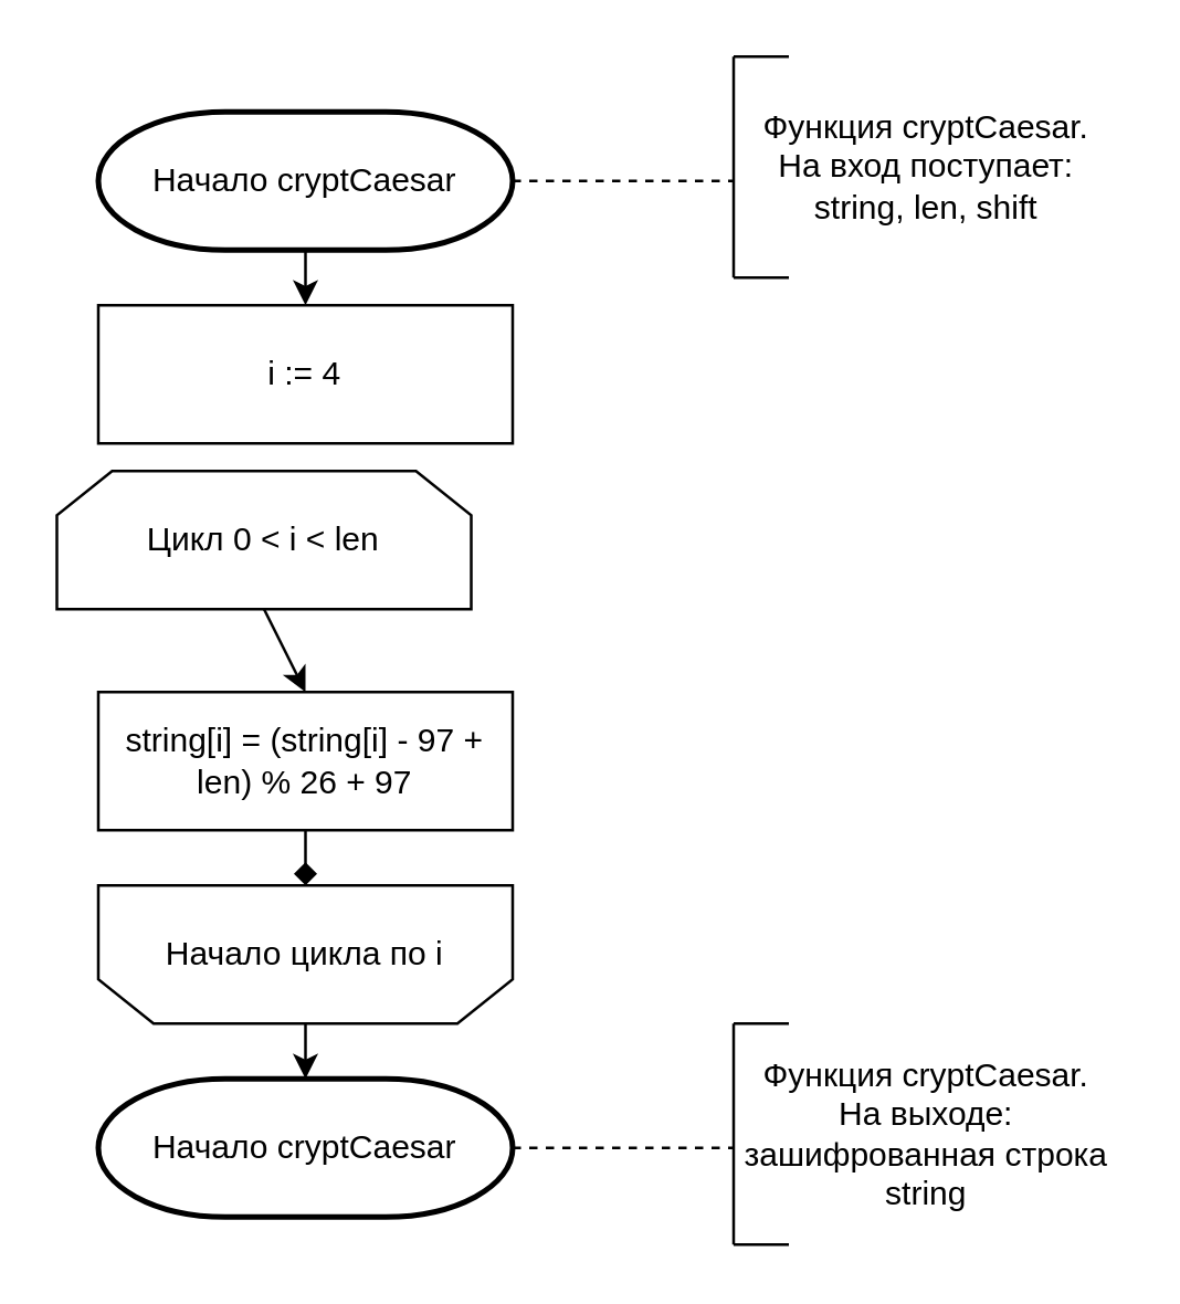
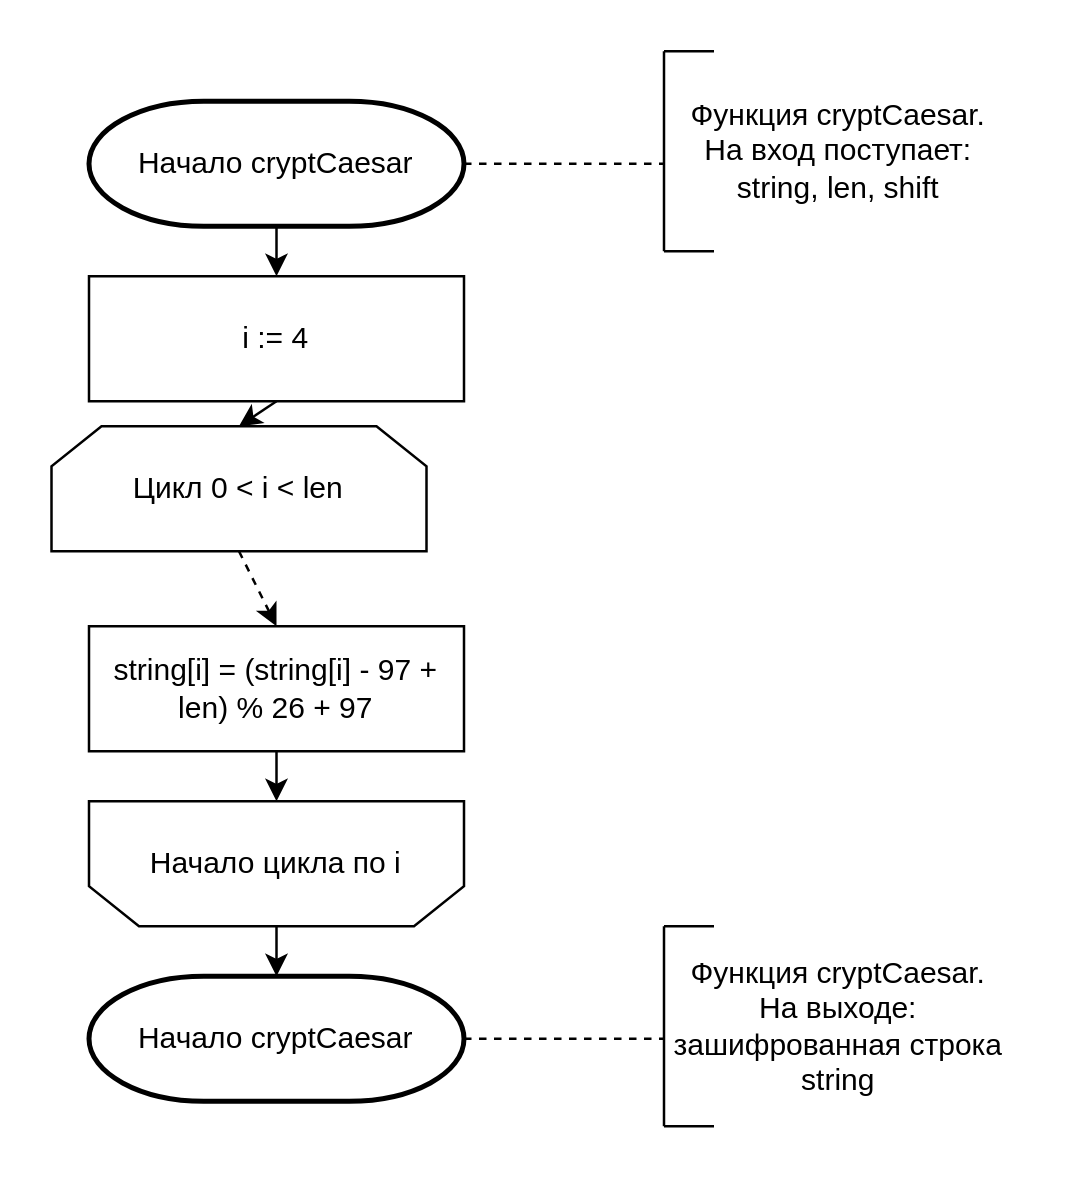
  <mxCell id="0" />
  <mxCell id="1" parent="0" />
  <mxCell id="2" value="Начало cryptCaesar" style="strokeWidth=2;html=1;shape=mxgraph.flowchart.terminator;whiteSpace=wrap;" vertex="1" parent="1"><mxGeometry x="35" y="40" width="150" height="50" as="geometry" /></mxCell>
  <mxCell id="3" value="" style="endArrow=none;dashed=1;html=1;exitX=1;exitY=0.5;exitDx=0;exitDy=0;exitPerimeter=0;" edge="1" parent="1" source="2"><mxGeometry width="50" height="50" relative="1" as="geometry"><mxPoint x="285" y="170" as="sourcePoint" /><mxPoint x="265" y="65" as="targetPoint" /></mxGeometry></mxCell>
  <mxCell id="4" value="" style="endArrow=none;html=1;" edge="1" parent="1"><mxGeometry width="50" height="50" relative="1" as="geometry"><mxPoint x="265" y="100" as="sourcePoint" /><mxPoint x="265" y="20" as="targetPoint" /></mxGeometry></mxCell>
  <mxCell id="5" value="" style="endArrow=none;html=1;" edge="1" parent="1"><mxGeometry width="50" height="50" relative="1" as="geometry"><mxPoint x="265" y="20" as="sourcePoint" /><mxPoint x="285" y="20" as="targetPoint" /></mxGeometry></mxCell>
  <mxCell id="6" value="" style="endArrow=none;html=1;" edge="1" parent="1"><mxGeometry width="50" height="50" relative="1" as="geometry"><mxPoint x="265" y="100" as="sourcePoint" /><mxPoint x="285" y="100" as="targetPoint" /></mxGeometry></mxCell>
  <mxCell id="7" value="Функция cryptCaesar.&lt;br&gt;На вход поступает:&lt;br&gt;string, len, shift" style="text;html=1;strokeColor=none;fillColor=none;align=center;verticalAlign=middle;whiteSpace=wrap;rounded=0;" vertex="1" parent="1"><mxGeometry x="265" y="20" width="140" height="80" as="geometry" /></mxCell>
  <mxCell id="8" value="Цикл 0 &amp;lt; i &amp;lt; len" style="shape=loopLimit;whiteSpace=wrap;html=1;" vertex="1" parent="1"><mxGeometry x="20" y="170" width="150" height="50" as="geometry" /></mxCell>
  <mxCell id="9" value="i := 4" style="rounded=0;whiteSpace=wrap;html=1;" vertex="1" parent="1"><mxGeometry x="35" y="110" width="150" height="50" as="geometry" /></mxCell>
  <mxCell id="10" value="string[i] = (string[i] - 97 + len) % 26 + 97" style="rounded=0;whiteSpace=wrap;html=1;" vertex="1" parent="1"><mxGeometry x="35" y="250" width="150" height="50" as="geometry" /></mxCell>
  <mxCell id="11" value="" style="shape=loopLimit;whiteSpace=wrap;html=1;rotation=-180;" vertex="1" parent="1"><mxGeometry x="35" y="320" width="150" height="50" as="geometry" /></mxCell>
  <mxCell id="12" value="Начало цикла по i" style="text;html=1;strokeColor=none;fillColor=none;align=center;verticalAlign=middle;whiteSpace=wrap;rounded=0;" vertex="1" parent="1"><mxGeometry x="35" y="320" width="150" height="50" as="geometry" /></mxCell>
  <mxCell id="13" value="" style="endArrow=classic;html=1;exitX=0.5;exitY=1;exitDx=0;exitDy=0;exitPerimeter=0;entryX=0.5;entryY=0;entryDx=0;entryDy=0;" edge="1" parent="1" source="2" target="9"><mxGeometry width="50" height="50" relative="1" as="geometry"><mxPoint x="355" y="210" as="sourcePoint" /><mxPoint x="405" y="160" as="targetPoint" /></mxGeometry></mxCell>
- <mxCell id="15" value="" style="endArrow=classic;html=1;exitX=0.5;exitY=1;exitDx=0;exitDy=0;entryX=0.5;entryY=0;entryDx=0;entryDy=0;" edge="1" parent="1" source="8" target="10"><mxGeometry width="50" height="50" relative="1" as="geometry"><mxPoint x="315" y="300" as="sourcePoint" /><mxPoint x="365" y="250" as="targetPoint" /></mxGeometry></mxCell>
- <mxCell id="16" value="" style="endArrow=diamond;html=1;exitX=0.5;exitY=1;exitDx=0;exitDy=0;entryX=0.5;entryY=0;entryDx=0;entryDy=0;" edge="1" parent="1" source="10" target="12"><mxGeometry width="50" height="50" relative="1" as="geometry"><mxPoint x="225" y="400" as="sourcePoint" /><mxPoint x="275" y="350" as="targetPoint" /></mxGeometry></mxCell>
+ <mxCell id="14" value="" style="endArrow=classic;html=1;exitX=0.5;exitY=1;exitDx=0;exitDy=0;entryX=0.5;entryY=0;entryDx=0;entryDy=0;" edge="1" parent="1" source="9" target="8"><mxGeometry width="50" height="50" relative="1" as="geometry"><mxPoint x="275" y="170" as="sourcePoint" /><mxPoint x="375" y="250" as="targetPoint" /></mxGeometry></mxCell>
+ <mxCell id="15" value="" style="endArrow=classic;html=1;exitX=0.5;exitY=1;exitDx=0;exitDy=0;entryX=0.5;entryY=0;entryDx=0;entryDy=0;dashed=1;" edge="1" parent="1" source="8" target="10"><mxGeometry width="50" height="50" relative="1" as="geometry"><mxPoint x="315" y="300" as="sourcePoint" /><mxPoint x="365" y="250" as="targetPoint" /></mxGeometry></mxCell>
+ <mxCell id="16" value="" style="endArrow=classic;html=1;exitX=0.5;exitY=1;exitDx=0;exitDy=0;entryX=0.5;entryY=0;entryDx=0;entryDy=0;" edge="1" parent="1" source="10" target="12"><mxGeometry width="50" height="50" relative="1" as="geometry"><mxPoint x="225" y="400" as="sourcePoint" /><mxPoint x="275" y="350" as="targetPoint" /></mxGeometry></mxCell>
  <mxCell id="17" value="" style="endArrow=classic;html=1;exitX=0.5;exitY=1;exitDx=0;exitDy=0;" edge="1" parent="1" source="12"><mxGeometry width="50" height="50" relative="1" as="geometry"><mxPoint x="395" y="440" as="sourcePoint" /><mxPoint x="110" y="390" as="targetPoint" /></mxGeometry></mxCell>
  <mxCell id="18" value="Начало cryptCaesar" style="strokeWidth=2;html=1;shape=mxgraph.flowchart.terminator;whiteSpace=wrap;" vertex="1" parent="1"><mxGeometry x="35" y="390" width="150" height="50" as="geometry" /></mxCell>
  <mxCell id="19" value="" style="endArrow=none;dashed=1;html=1;exitX=1;exitY=0.5;exitDx=0;exitDy=0;exitPerimeter=0;" edge="1" parent="1"><mxGeometry width="50" height="50" relative="1" as="geometry"><mxPoint x="185" y="415" as="sourcePoint" /><mxPoint x="265" y="415" as="targetPoint" /></mxGeometry></mxCell>
  <mxCell id="20" value="" style="endArrow=none;html=1;" edge="1" parent="1"><mxGeometry width="50" height="50" relative="1" as="geometry"><mxPoint x="265" y="450" as="sourcePoint" /><mxPoint x="265" y="370" as="targetPoint" /></mxGeometry></mxCell>
  <mxCell id="21" value="" style="endArrow=none;html=1;" edge="1" parent="1"><mxGeometry width="50" height="50" relative="1" as="geometry"><mxPoint x="265" y="370" as="sourcePoint" /><mxPoint x="285" y="370" as="targetPoint" /></mxGeometry></mxCell>
  <mxCell id="22" value="" style="endArrow=none;html=1;" edge="1" parent="1"><mxGeometry width="50" height="50" relative="1" as="geometry"><mxPoint x="265" y="450" as="sourcePoint" /><mxPoint x="285" y="450" as="targetPoint" /></mxGeometry></mxCell>
  <mxCell id="23" value="Функция cryptCaesar.&lt;br&gt;На выходе: зашифрованная строка string" style="text;html=1;strokeColor=none;fillColor=none;align=center;verticalAlign=middle;whiteSpace=wrap;rounded=0;" vertex="1" parent="1"><mxGeometry x="265" y="370" width="140" height="80" as="geometry" /></mxCell>
